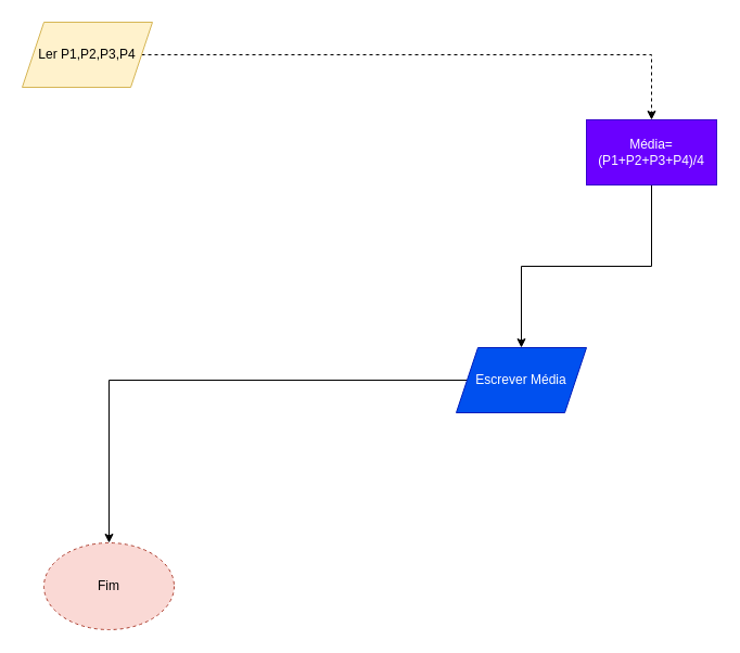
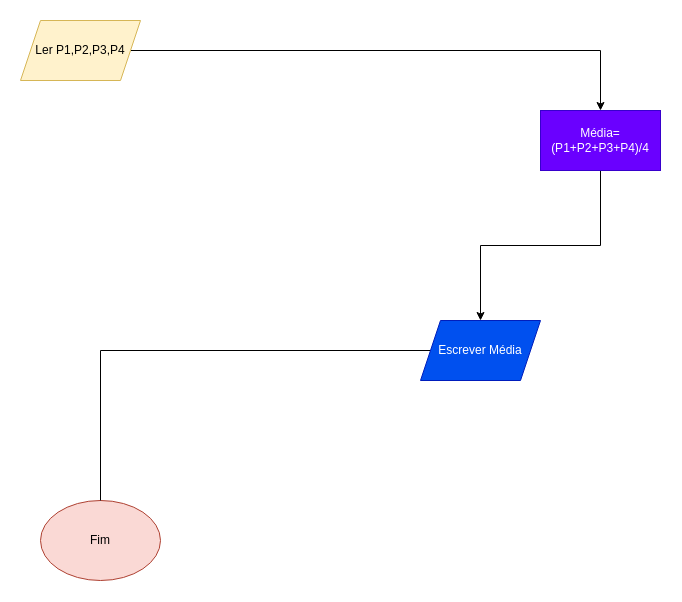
  <mxCell id="0" />
  <mxCell id="1" parent="0" />
- <mxCell id="2" value="Fim" style="ellipse;whiteSpace=wrap;html=1;fillColor=#fad9d5;strokeColor=#ae4132;dashed=1;" vertex="1" parent="1"><mxGeometry x="40" y="500" width="120" height="80" as="geometry" /></mxCell>
- <mxCell id="3" value="" style="edgeStyle=orthogonalEdgeStyle;rounded=0;orthogonalLoop=1;jettySize=auto;html=1;dashed=1;" edge="1" parent="1" source="4" target="8"><mxGeometry relative="1" as="geometry" /></mxCell>
+ <mxCell id="2" value="Fim" style="ellipse;whiteSpace=wrap;html=1;fillColor=#fad9d5;strokeColor=#ae4132;" vertex="1" parent="1"><mxGeometry x="40" y="500" width="120" height="80" as="geometry" /></mxCell>
+ <mxCell id="3" value="" style="edgeStyle=orthogonalEdgeStyle;rounded=0;orthogonalLoop=1;jettySize=auto;html=1;" edge="1" parent="1" source="4" target="8"><mxGeometry relative="1" as="geometry" /></mxCell>
  <mxCell id="4" value="Ler P1,P2,P3,P4" style="shape=parallelogram;perimeter=parallelogramPerimeter;whiteSpace=wrap;html=1;fixedSize=1;fillColor=#fff2cc;strokeColor=#d6b656;" vertex="1" parent="1"><mxGeometry x="20" y="20" width="120" height="60" as="geometry" /></mxCell>
- <mxCell id="5" value="" style="edgeStyle=orthogonalEdgeStyle;rounded=0;orthogonalLoop=1;jettySize=auto;html=1;" edge="1" parent="1" source="6" target="2"><mxGeometry relative="1" as="geometry" /></mxCell>
+ <mxCell id="5" value="" style="edgeStyle=orthogonalEdgeStyle;rounded=0;orthogonalLoop=1;jettySize=auto;html=1;endArrow=none;" edge="1" parent="1" source="6" target="2"><mxGeometry relative="1" as="geometry" /></mxCell>
  <mxCell id="6" value="Escrever Média" style="shape=parallelogram;perimeter=parallelogramPerimeter;whiteSpace=wrap;html=1;fixedSize=1;fillColor=#0050ef;fontColor=#ffffff;strokeColor=#001DBC;" vertex="1" parent="1"><mxGeometry x="420" y="320" width="120" height="60" as="geometry" /></mxCell>
  <mxCell id="7" value="" style="edgeStyle=orthogonalEdgeStyle;rounded=0;orthogonalLoop=1;jettySize=auto;html=1;" edge="1" parent="1" source="8" target="6"><mxGeometry relative="1" as="geometry" /></mxCell>
  <mxCell id="8" value="Média=(P1+P2+P3+P4)/4" style="rounded=0;whiteSpace=wrap;html=1;fillColor=#6a00ff;fontColor=#ffffff;strokeColor=#3700CC;" vertex="1" parent="1"><mxGeometry x="540" y="110" width="120" height="60" as="geometry" /></mxCell>
